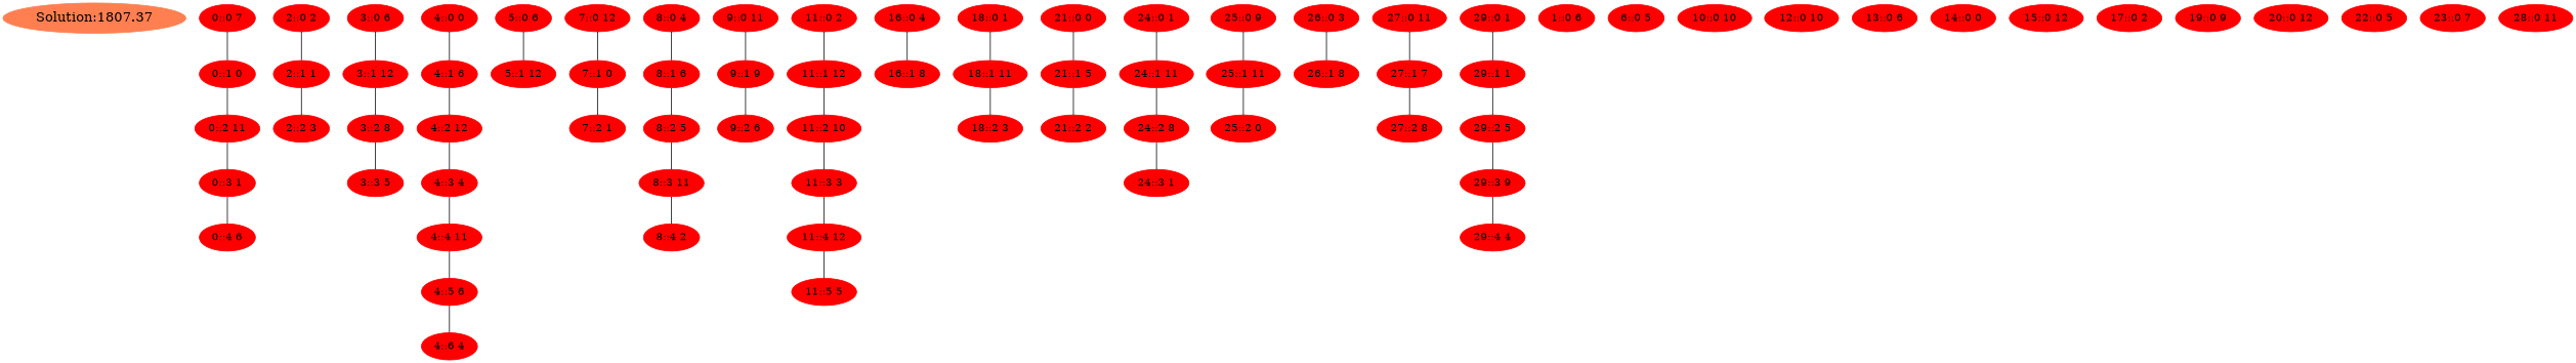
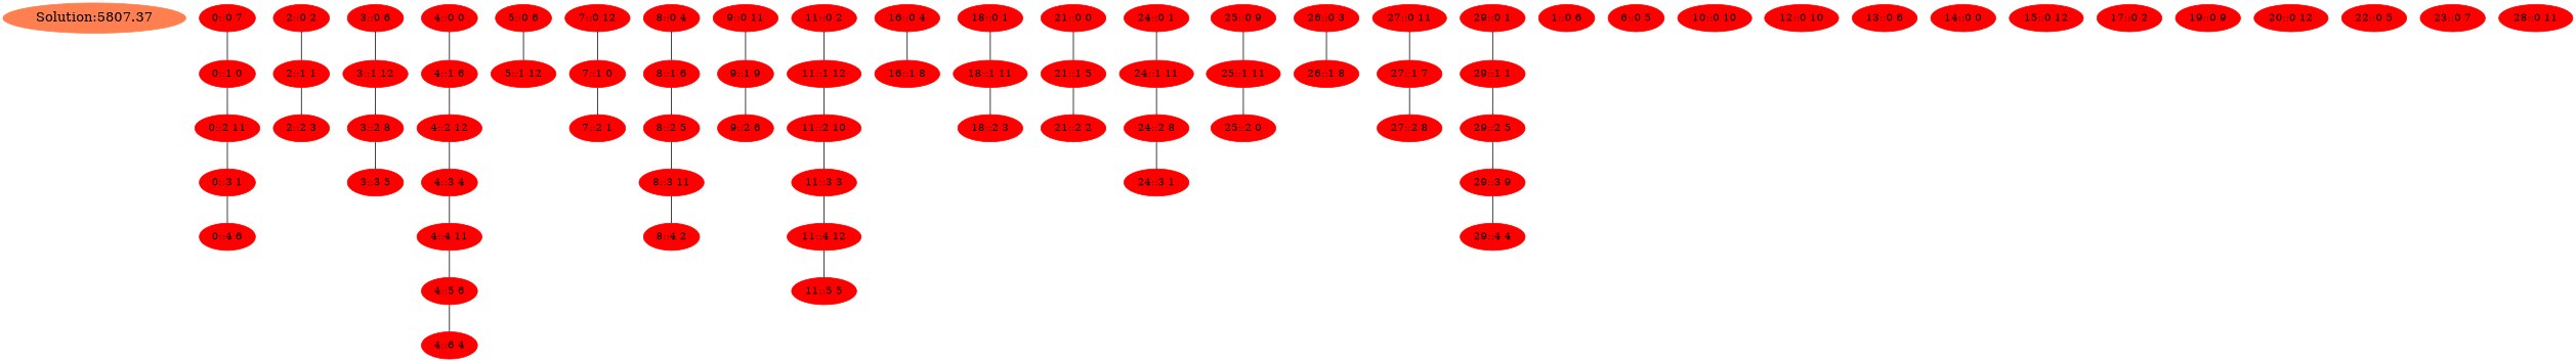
  graph {
    node [color=red fontsize=14 shape=oval style=filled]
-   "Solution:1807.37" [color=coral fontsize=18]
+   "Solution:1807.37" [color=coral fontsize=18 label="Solution:5807.37"]
    n2 [label="0::0 7"]
    n3 [label="0::1 0"]
    n4 [label="0::2 11"]
    n5 [label="0::3 1"]
    n6 [label="0::4 6"]
    n7 [label="2::0 2"]
    n8 [label="2::1 1"]
    n9 [label="2::2 3"]
    n10 [label="3::0 6"]
    n11 [label="3::1 12"]
    n12 [label="3::2 8"]
    n13 [label="3::3 5"]
    n14 [label="4::0 0"]
    n15 [label="4::1 6"]
    n16 [label="4::2 12"]
    n17 [label="4::3 4"]
    n18 [label="4::4 11"]
    n19 [label="4::5 6"]
    n20 [label="4::6 4"]
    n21 [label="5::0 6"]
    n22 [label="5::1 12"]
    n23 [label="7::0 12"]
    n24 [label="7::1 0"]
    n25 [label="7::2 1"]
    n26 [label="8::0 4"]
    n27 [label="8::1 6"]
    n28 [label="8::2 5"]
    n29 [label="8::3 11"]
    n30 [label="8::4 2"]
    n31 [label="9::0 11"]
    n32 [label="9::1 9"]
    n33 [label="9::2 6"]
    n34 [label="11::0 2"]
    n35 [label="11::1 12"]
    n36 [label="11::2 10"]
    n37 [label="11::3 3"]
    n38 [label="11::4 12"]
    n39 [label="11::5 5"]
    n40 [label="16::0 4"]
    n41 [label="16::1 8"]
    n42 [label="18::0 1"]
    n43 [label="18::1 11"]
    n44 [label="18::2 3"]
    n45 [label="21::0 0"]
    n46 [label="21::1 5"]
    n47 [label="21::2 2"]
    n48 [label="24::0 1"]
    n49 [label="24::1 11"]
    n50 [label="24::2 8"]
    n51 [label="24::3 1"]
    n52 [label="25::0 9"]
    n53 [label="25::1 11"]
    n54 [label="25::2 0"]
    n55 [label="26::0 3"]
    n56 [label="26::1 8"]
    n57 [label="27::0 11"]
    n58 [label="27::1 7"]
    n59 [label="27::2 8"]
    n60 [label="29::0 1"]
    n61 [label="29::1 1"]
    n62 [label="29::2 5"]
    n63 [label="29::3 9"]
    n64 [label="29::4 4"]
    n65 [label="1::0 6"]
    n66 [label="6::0 5"]
    n67 [label="10::0 10"]
    n68 [label="12::0 10"]
    n69 [label="13::0 6"]
    n70 [label="14::0 0"]
    n71 [label="15::0 12"]
    n72 [label="17::0 2"]
    n73 [label="19::0 9"]
    n74 [label="20::0 12"]
    n75 [label="22::0 5"]
    n76 [label="23::0 7"]
    n77 [label="28::0 11"]
    n2 -- n3
    n3 -- n4
    n4 -- n5
    n5 -- n6
    n7 -- n8
    n8 -- n9
    n10 -- n11
    n11 -- n12
    n12 -- n13
    n14 -- n15
    n15 -- n16
    n16 -- n17
    n17 -- n18
    n18 -- n19
    n19 -- n20
    n21 -- n22
    n23 -- n24
    n24 -- n25
    n26 -- n27
    n27 -- n28
    n28 -- n29
    n29 -- n30
    n31 -- n32
    n32 -- n33
    n34 -- n35
    n35 -- n36
    n36 -- n37
    n37 -- n38
    n38 -- n39
    n40 -- n41
    n42 -- n43
    n43 -- n44
    n45 -- n46
    n46 -- n47
    n48 -- n49
    n49 -- n50
    n50 -- n51
    n52 -- n53
    n53 -- n54
    n55 -- n56
    n57 -- n58
    n58 -- n59
    n60 -- n61
    n61 -- n62
    n62 -- n63
    n63 -- n64
  }
